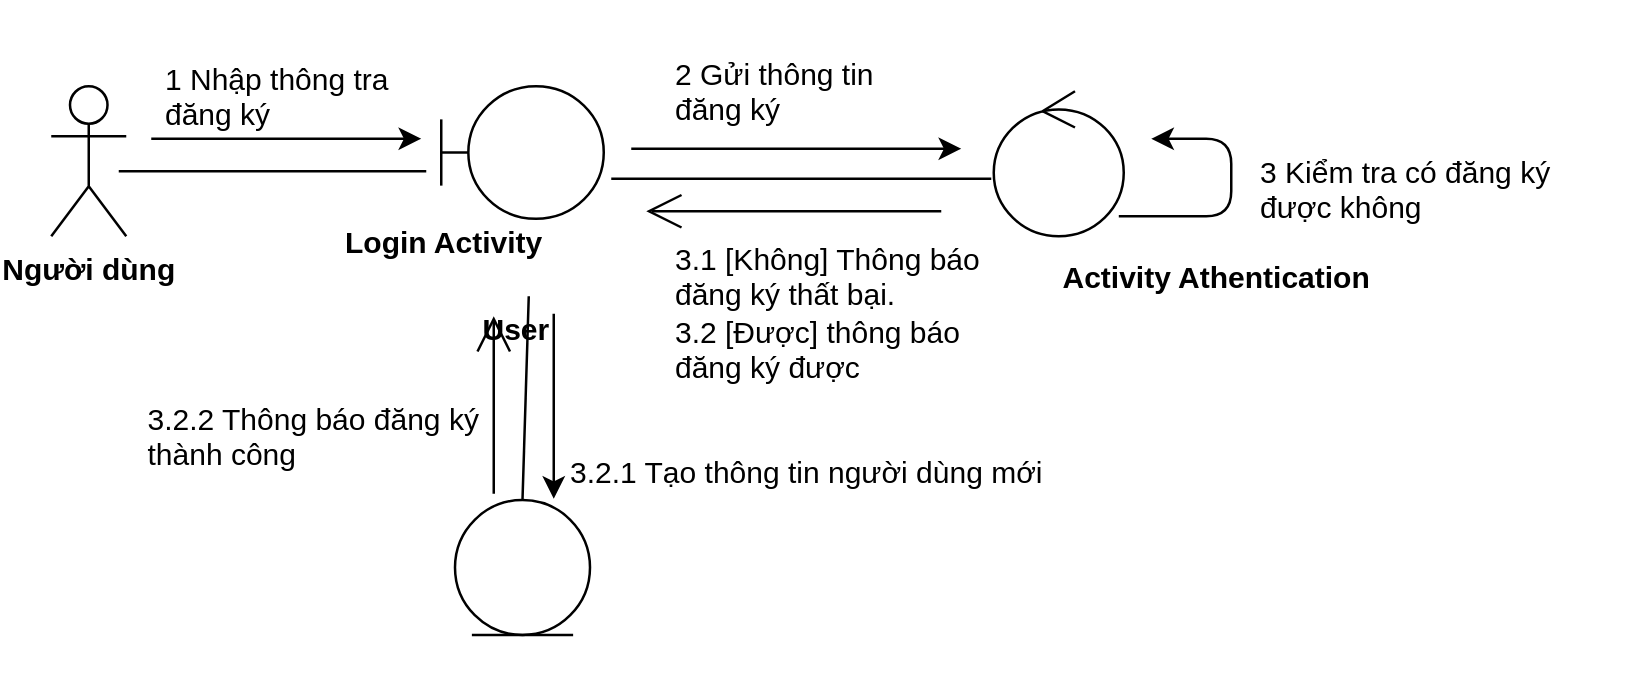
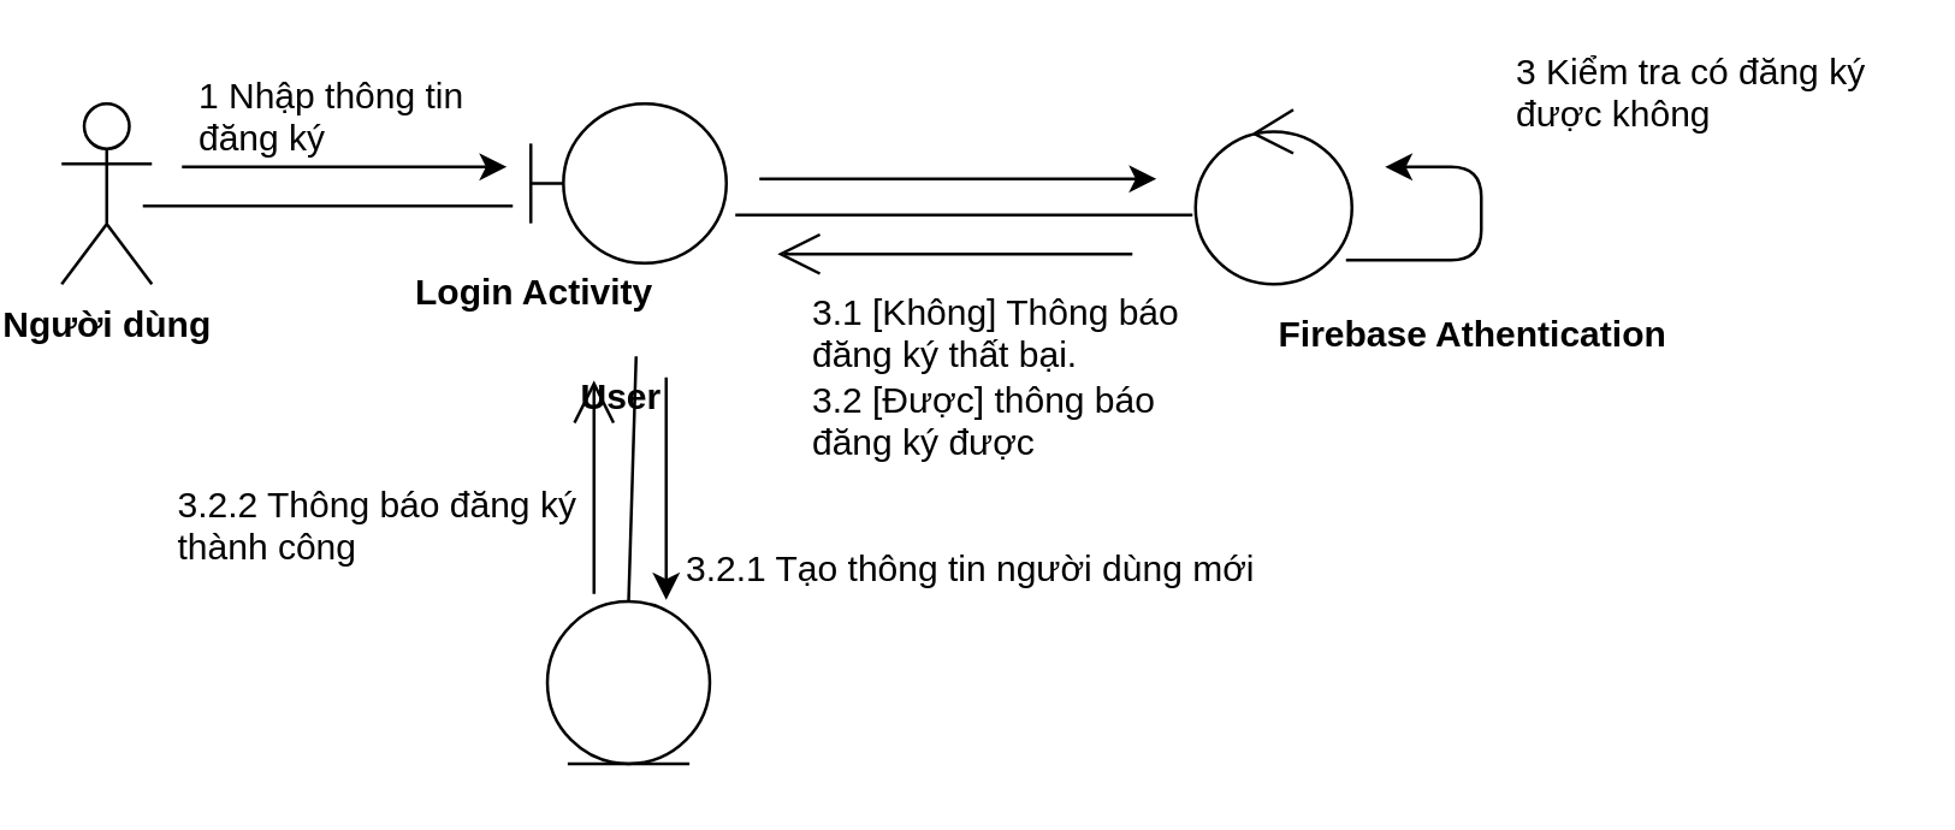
  <mxCell id="0" />
  <mxCell id="1" parent="0" />
  <mxCell id="2" value="Người dùng" style="shape=umlActor;verticalLabelPosition=bottom;labelBackgroundColor=#ffffff;verticalAlign=top;html=1;outlineConnect=0;fontStyle=1" parent="1" vertex="1"><mxGeometry x="20" y="34" width="30" height="60" as="geometry" /></mxCell>
  <mxCell id="3" value="" style="ellipse;shape=umlControl;whiteSpace=wrap;html=1;strokeColor=#000000;fontStyle=1" parent="1" vertex="1"><mxGeometry x="397" y="36" width="52" height="58" as="geometry" /></mxCell>
- <mxCell id="4" value="Activity Athentication" style="text;html=1;resizable=0;points=[];autosize=1;align=left;verticalAlign=top;spacingTop=-4;fontStyle=1" parent="1" vertex="1"><mxGeometry x="423" y="101" width="129" height="14" as="geometry" /></mxCell>
+ <mxCell id="4" value="Firebase Athentication" style="text;html=1;resizable=0;points=[];autosize=1;align=left;verticalAlign=top;spacingTop=-4;fontStyle=1" parent="1" vertex="1"><mxGeometry x="423" y="101" width="129" height="14" as="geometry" /></mxCell>
  <mxCell id="5" value="" style="shape=umlBoundary;whiteSpace=wrap;html=1;strokeColor=#000000;fontStyle=1" parent="1" vertex="1"><mxGeometry x="176" y="34" width="65" height="53" as="geometry" /></mxCell>
  <mxCell id="6" value="Login Activity" style="text;html=1;resizable=0;points=[];autosize=1;align=left;verticalAlign=top;spacingTop=-4;fontStyle=1" parent="1" vertex="1"><mxGeometry x="135.5" y="87" width="81" height="14" as="geometry" /></mxCell>
  <mxCell id="7" value="" style="ellipse;shape=umlEntity;whiteSpace=wrap;html=1;strokeColor=#000000;fontStyle=1" parent="1" vertex="1"><mxGeometry x="181.5" y="199.5" width="54" height="54" as="geometry" /></mxCell>
  <mxCell id="8" value="User" style="text;html=1;resizable=0;points=[];autosize=1;align=left;verticalAlign=top;spacingTop=-4;fontStyle=1" parent="1" vertex="1"><mxGeometry x="191" y="121.5" width="35" height="14" as="geometry" /></mxCell>
  <mxCell id="9" value="" style="endArrow=none;html=1;strokeWidth=1;fontStyle=1" edge="1" parent="1"><mxGeometry width="50" height="50" relative="1" as="geometry"><mxPoint x="47" y="68" as="sourcePoint" /><mxPoint x="170" y="68" as="targetPoint" /></mxGeometry></mxCell>
  <mxCell id="10" value="" style="endArrow=none;html=1;strokeWidth=1;fontStyle=1" edge="1" parent="1"><mxGeometry width="50" height="50" relative="1" as="geometry"><mxPoint x="244" y="71" as="sourcePoint" /><mxPoint x="396" y="71" as="targetPoint" /></mxGeometry></mxCell>
  <mxCell id="11" value="" style="endArrow=none;html=1;strokeWidth=1;exitX=0.5;exitY=0;exitDx=0;exitDy=0;" edge="1" parent="1" source="7"><mxGeometry width="50" height="50" relative="1" as="geometry"><mxPoint x="182" y="183" as="sourcePoint" /><mxPoint x="211" y="118" as="targetPoint" /></mxGeometry></mxCell>
  <mxCell id="12" value="" style="endArrow=classic;html=1;strokeWidth=1;" edge="1" parent="1"><mxGeometry width="50" height="50" relative="1" as="geometry"><mxPoint x="60" y="55" as="sourcePoint" /><mxPoint x="168" y="55" as="targetPoint" /></mxGeometry></mxCell>
  <mxCell id="13" value="" style="endArrow=classic;html=1;strokeWidth=1;" edge="1" parent="1"><mxGeometry width="50" height="50" relative="1" as="geometry"><mxPoint x="252" y="59" as="sourcePoint" /><mxPoint x="384" y="59" as="targetPoint" /></mxGeometry></mxCell>
  <mxCell id="14" value="" style="endArrow=classic;html=1;strokeWidth=1;" edge="1" parent="1"><mxGeometry width="50" height="50" relative="1" as="geometry"><mxPoint x="221" y="125" as="sourcePoint" /><mxPoint x="221" y="199" as="targetPoint" /></mxGeometry></mxCell>
  <mxCell id="15" value="" style="endArrow=open;endFill=1;endSize=12;html=1;strokeWidth=1;" edge="1" parent="1"><mxGeometry width="160" relative="1" as="geometry"><mxPoint x="197" y="197" as="sourcePoint" /><mxPoint x="197" y="126" as="targetPoint" /></mxGeometry></mxCell>
  <mxCell id="16" value="" style="endArrow=open;endFill=1;endSize=12;html=1;strokeWidth=1;" edge="1" parent="1"><mxGeometry width="160" relative="1" as="geometry"><mxPoint x="376" y="84" as="sourcePoint" /><mxPoint x="258" y="84" as="targetPoint" /></mxGeometry></mxCell>
- <mxCell id="17" value="1 Nhập thông tra&lt;br&gt;đăng ký&lt;br&gt;" style="text;html=1;resizable=0;points=[];autosize=1;align=left;verticalAlign=top;spacingTop=-4;" vertex="1" parent="1"><mxGeometry x="64" y="22" width="98" height="28" as="geometry" /></mxCell>
- <mxCell id="18" value="2 Gửi thông tin&amp;nbsp;&lt;br&gt;đăng ký&lt;br&gt;" style="text;html=1;resizable=0;points=[];autosize=1;align=left;verticalAlign=top;spacingTop=-4;" vertex="1" parent="1"><mxGeometry x="268" y="20" width="93" height="28" as="geometry" /></mxCell>
+ <mxCell id="17" value="1 Nhập thông tin&lt;br&gt;đăng ký&lt;br&gt;" style="text;html=1;resizable=0;points=[];autosize=1;align=left;verticalAlign=top;spacingTop=-4;" vertex="1" parent="1"><mxGeometry x="64" y="22" width="98" height="28" as="geometry" /></mxCell>
  <mxCell id="19" value="" style="endArrow=classic;html=1;strokeWidth=1;exitX=0.962;exitY=0.862;exitDx=0;exitDy=0;exitPerimeter=0;" edge="1" parent="1" source="3"><mxGeometry width="50" height="50" relative="1" as="geometry"><mxPoint x="530" y="59" as="sourcePoint" /><mxPoint x="460" y="55" as="targetPoint" /><Array as="points"><mxPoint x="492" y="86" /><mxPoint x="492" y="55" /></Array></mxGeometry></mxCell>
- <mxCell id="20" value="3 Kiểm tra có đăng ký&lt;br&gt;được không&lt;br&gt;" style="text;html=1;resizable=0;points=[];autosize=1;align=left;verticalAlign=top;spacingTop=-4;" vertex="1" parent="1"><mxGeometry x="502" y="59" width="126" height="28" as="geometry" /></mxCell>
+ <mxCell id="20" value="3 Kiểm tra có đăng ký&lt;br&gt;được không&lt;br&gt;" style="text;html=1;resizable=0;points=[];autosize=1;align=left;verticalAlign=top;spacingTop=-4;" vertex="1" parent="1"><mxGeometry x="502" y="14" width="126" height="28" as="geometry" /></mxCell>
  <mxCell id="21" value="3.1 [Không] Thông báo&lt;br&gt;đăng ký thất bại.&lt;br&gt;3.2 [Được] thông báo&amp;nbsp;&lt;br&gt;đăng ký được&lt;br&gt;" style="text;html=1;resizable=0;points=[];autosize=1;align=left;verticalAlign=top;spacingTop=-4;" vertex="1" parent="1"><mxGeometry x="268" y="94" width="132" height="56" as="geometry" /></mxCell>
  <mxCell id="22" value="3.2.1 Tạo thông tin người dùng mới" style="text;html=1;resizable=0;points=[];autosize=1;align=left;verticalAlign=top;spacingTop=-4;" vertex="1" parent="1"><mxGeometry x="226" y="179" width="199" height="14" as="geometry" /></mxCell>
  <mxCell id="23" value="3.2.2 Thông báo đăng ký&lt;br&gt;thành công&lt;br&gt;" style="text;html=1;resizable=0;points=[];autosize=1;align=left;verticalAlign=top;spacingTop=-4;" vertex="1" parent="1"><mxGeometry x="56.5" y="158" width="143" height="28" as="geometry" /></mxCell>
